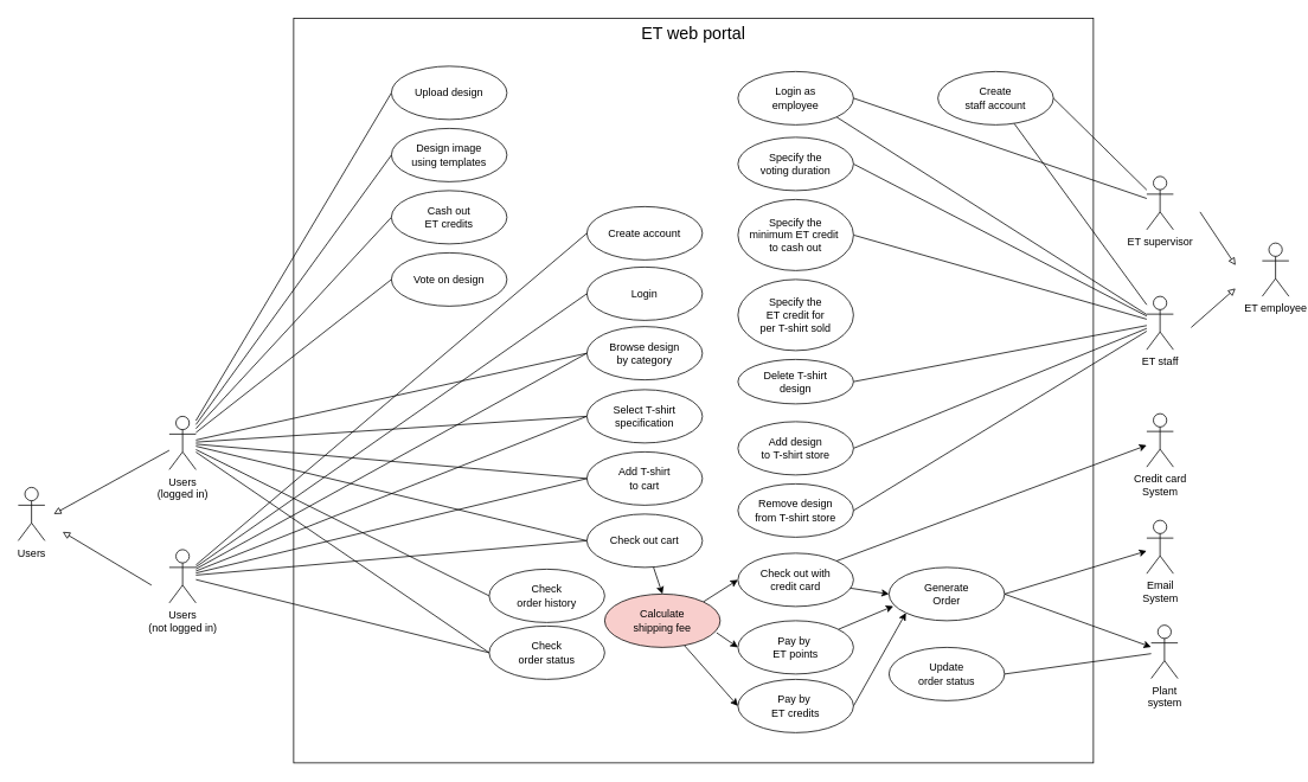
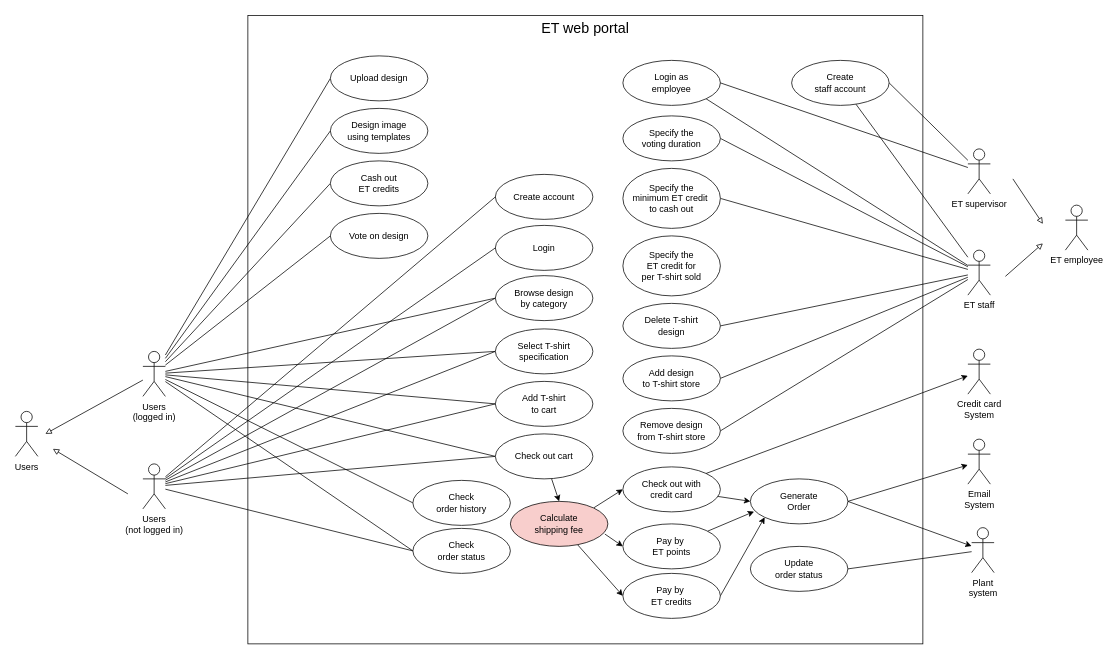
  <mxCell id="0" />
  <mxCell id="1" parent="0" />
  <mxCell id="2" value="ET web portal" style="rounded=0;whiteSpace=wrap;html=1;verticalAlign=top;fontSize=19;" vertex="1" parent="1"><mxGeometry x="330" y="20" width="900" height="838" as="geometry" /></mxCell>
  <mxCell id="3" style="edgeStyle=none;rounded=0;orthogonalLoop=1;jettySize=auto;html=1;entryX=0;entryY=0.5;entryDx=0;entryDy=0;endArrow=none;endFill=0;" edge="1" parent="1" source="14" target="23"><mxGeometry relative="1" as="geometry" /></mxCell>
  <mxCell id="4" style="edgeStyle=none;rounded=0;orthogonalLoop=1;jettySize=auto;html=1;entryX=0;entryY=0.5;entryDx=0;entryDy=0;endArrow=none;endFill=0;" edge="1" parent="1" source="14" target="24"><mxGeometry relative="1" as="geometry" /></mxCell>
  <mxCell id="5" style="edgeStyle=none;rounded=0;orthogonalLoop=1;jettySize=auto;html=1;entryX=0;entryY=0.5;entryDx=0;entryDy=0;endArrow=none;endFill=0;" edge="1" parent="1" source="14" target="27"><mxGeometry relative="1" as="geometry" /></mxCell>
  <mxCell id="6" style="edgeStyle=none;rounded=0;orthogonalLoop=1;jettySize=auto;html=1;entryX=0;entryY=0.5;entryDx=0;entryDy=0;endArrow=none;endFill=0;" edge="1" parent="1" source="14" target="26"><mxGeometry relative="1" as="geometry" /></mxCell>
  <mxCell id="7" style="edgeStyle=none;rounded=0;orthogonalLoop=1;jettySize=auto;html=1;entryX=0;entryY=0.5;entryDx=0;entryDy=0;endArrow=none;endFill=0;" edge="1" parent="1" source="14" target="38"><mxGeometry relative="1" as="geometry" /></mxCell>
  <mxCell id="8" style="edgeStyle=none;rounded=0;orthogonalLoop=1;jettySize=auto;html=1;entryX=0;entryY=0.5;entryDx=0;entryDy=0;endArrow=none;endFill=0;" edge="1" parent="1" source="14" target="37"><mxGeometry relative="1" as="geometry" /></mxCell>
  <mxCell id="9" style="edgeStyle=none;rounded=0;orthogonalLoop=1;jettySize=auto;html=1;entryX=0;entryY=0.5;entryDx=0;entryDy=0;endArrow=none;endFill=0;" edge="1" parent="1" source="14" target="39"><mxGeometry relative="1" as="geometry" /></mxCell>
  <mxCell id="10" style="edgeStyle=none;rounded=0;orthogonalLoop=1;jettySize=auto;html=1;entryX=0;entryY=0.5;entryDx=0;entryDy=0;endArrow=none;endFill=0;" edge="1" parent="1" source="14" target="43"><mxGeometry relative="1" as="geometry" /></mxCell>
  <mxCell id="11" style="edgeStyle=none;rounded=0;orthogonalLoop=1;jettySize=auto;html=1;endArrow=block;endFill=0;" edge="1" parent="1" source="14"><mxGeometry relative="1" as="geometry"><mxPoint x="60" y="578" as="targetPoint" /></mxGeometry></mxCell>
  <mxCell id="12" style="edgeStyle=none;rounded=0;orthogonalLoop=1;jettySize=auto;html=1;entryX=0;entryY=0.5;entryDx=0;entryDy=0;endArrow=none;endFill=0;" edge="1" parent="1" source="14" target="62"><mxGeometry relative="1" as="geometry" /></mxCell>
  <mxCell id="13" style="edgeStyle=none;rounded=0;orthogonalLoop=1;jettySize=auto;html=1;entryX=0;entryY=0.5;entryDx=0;entryDy=0;endArrow=none;endFill=0;" edge="1" parent="1" source="14" target="63"><mxGeometry relative="1" as="geometry" /></mxCell>
  <mxCell id="14" value="Users&lt;br&gt;(logged in)&lt;br&gt;" style="shape=umlActor;verticalLabelPosition=bottom;verticalAlign=top;html=1;movable=1;resizable=1;rotatable=1;deletable=1;editable=1;connectable=1;" parent="1" vertex="1"><mxGeometry x="190" y="468" width="30" height="60" as="geometry" /></mxCell>
  <mxCell id="15" style="edgeStyle=none;rounded=0;orthogonalLoop=1;jettySize=auto;html=1;entryX=1;entryY=1;entryDx=0;entryDy=0;endArrow=none;endFill=0;" edge="1" parent="1" source="22" target="51"><mxGeometry relative="1" as="geometry" /></mxCell>
  <mxCell id="16" style="edgeStyle=none;rounded=0;orthogonalLoop=1;jettySize=auto;html=1;entryX=1;entryY=0.5;entryDx=0;entryDy=0;endArrow=none;endFill=0;" edge="1" parent="1" source="22" target="50"><mxGeometry relative="1" as="geometry" /></mxCell>
  <mxCell id="17" style="edgeStyle=none;rounded=0;orthogonalLoop=1;jettySize=auto;html=1;entryX=1;entryY=0.5;entryDx=0;entryDy=0;endArrow=none;endFill=0;" edge="1" parent="1" source="22" target="52"><mxGeometry relative="1" as="geometry" /></mxCell>
  <mxCell id="18" style="edgeStyle=none;rounded=0;orthogonalLoop=1;jettySize=auto;html=1;endArrow=none;endFill=0;" edge="1" parent="1" source="22" target="79"><mxGeometry relative="1" as="geometry" /></mxCell>
  <mxCell id="19" style="edgeStyle=none;rounded=0;orthogonalLoop=1;jettySize=auto;html=1;entryX=1;entryY=0.5;entryDx=0;entryDy=0;endArrow=none;endFill=0;" edge="1" parent="1" source="22" target="54"><mxGeometry relative="1" as="geometry" /></mxCell>
  <mxCell id="20" style="edgeStyle=none;rounded=0;orthogonalLoop=1;jettySize=auto;html=1;entryX=1;entryY=0.5;entryDx=0;entryDy=0;endArrow=none;endFill=0;" edge="1" parent="1" source="22" target="55"><mxGeometry relative="1" as="geometry" /></mxCell>
  <mxCell id="21" style="edgeStyle=none;rounded=0;orthogonalLoop=1;jettySize=auto;html=1;entryX=1;entryY=0.5;entryDx=0;entryDy=0;endArrow=none;endFill=0;" edge="1" parent="1" source="22" target="56"><mxGeometry relative="1" as="geometry" /></mxCell>
  <mxCell id="22" value="ET staff" style="shape=umlActor;verticalLabelPosition=bottom;verticalAlign=top;html=1;" vertex="1" parent="1"><mxGeometry x="1290" y="333" width="30" height="60" as="geometry" /></mxCell>
  <mxCell id="23" value="Upload design" style="ellipse;whiteSpace=wrap;html=1;" vertex="1" parent="1"><mxGeometry x="440" y="74" width="130" height="60" as="geometry" /></mxCell>
  <mxCell id="24" value="Design image&lt;br&gt;using templates" style="ellipse;whiteSpace=wrap;html=1;" vertex="1" parent="1"><mxGeometry x="440" y="144" width="130" height="60" as="geometry" /></mxCell>
  <mxCell id="25" value="Login" style="ellipse;whiteSpace=wrap;html=1;" vertex="1" parent="1"><mxGeometry x="660" y="300" width="130" height="60" as="geometry" /></mxCell>
  <mxCell id="26" value="Vote on design" style="ellipse;whiteSpace=wrap;html=1;" vertex="1" parent="1"><mxGeometry x="440" y="284" width="130" height="60" as="geometry" /></mxCell>
  <mxCell id="27" value="Cash out&lt;br&gt;ET credits" style="ellipse;whiteSpace=wrap;html=1;" vertex="1" parent="1"><mxGeometry x="440" y="214" width="130" height="60" as="geometry" /></mxCell>
  <mxCell id="28" value="Create account" style="ellipse;whiteSpace=wrap;html=1;" vertex="1" parent="1"><mxGeometry x="660" y="232" width="130" height="60" as="geometry" /></mxCell>
  <mxCell id="29" style="edgeStyle=none;rounded=0;orthogonalLoop=1;jettySize=auto;html=1;entryX=0;entryY=0.5;entryDx=0;entryDy=0;endArrow=none;endFill=0;" edge="1" parent="1" source="36" target="28"><mxGeometry relative="1" as="geometry" /></mxCell>
  <mxCell id="30" style="edgeStyle=none;rounded=0;orthogonalLoop=1;jettySize=auto;html=1;endArrow=none;endFill=0;entryX=0;entryY=0.5;entryDx=0;entryDy=0;" edge="1" parent="1" source="36" target="25"><mxGeometry relative="1" as="geometry"><mxPoint x="520" y="283" as="targetPoint" /></mxGeometry></mxCell>
  <mxCell id="31" style="edgeStyle=none;rounded=0;orthogonalLoop=1;jettySize=auto;html=1;entryX=0;entryY=0.5;entryDx=0;entryDy=0;endArrow=none;endFill=0;" edge="1" parent="1" source="36" target="37"><mxGeometry relative="1" as="geometry" /></mxCell>
  <mxCell id="32" style="edgeStyle=none;rounded=0;orthogonalLoop=1;jettySize=auto;html=1;entryX=0;entryY=0.5;entryDx=0;entryDy=0;endArrow=none;endFill=0;" edge="1" parent="1" source="36" target="38"><mxGeometry relative="1" as="geometry" /></mxCell>
  <mxCell id="33" style="edgeStyle=none;rounded=0;orthogonalLoop=1;jettySize=auto;html=1;entryX=0;entryY=0.5;entryDx=0;entryDy=0;endArrow=none;endFill=0;" edge="1" parent="1" source="36" target="39"><mxGeometry relative="1" as="geometry" /></mxCell>
  <mxCell id="34" style="edgeStyle=none;rounded=0;orthogonalLoop=1;jettySize=auto;html=1;entryX=0;entryY=0.5;entryDx=0;entryDy=0;endArrow=none;endFill=0;" edge="1" parent="1" source="36" target="43"><mxGeometry relative="1" as="geometry" /></mxCell>
  <mxCell id="35" style="edgeStyle=none;rounded=0;orthogonalLoop=1;jettySize=auto;html=1;entryX=0;entryY=0.5;entryDx=0;entryDy=0;endArrow=none;endFill=0;" edge="1" parent="1" source="36" target="62"><mxGeometry relative="1" as="geometry" /></mxCell>
  <mxCell id="36" value="Users&lt;br&gt;(not logged in)" style="shape=umlActor;verticalLabelPosition=bottom;verticalAlign=top;html=1;movable=1;resizable=1;rotatable=1;deletable=1;editable=1;connectable=1;" vertex="1" parent="1"><mxGeometry x="190" y="618" width="30" height="60" as="geometry" /></mxCell>
  <mxCell id="37" value="Select T-shirt&lt;br&gt;specification" style="ellipse;whiteSpace=wrap;html=1;" vertex="1" parent="1"><mxGeometry x="660" y="438" width="130" height="60" as="geometry" /></mxCell>
  <mxCell id="38" value="Browse design&lt;br&gt;by category" style="ellipse;whiteSpace=wrap;html=1;" vertex="1" parent="1"><mxGeometry x="660" y="367" width="130" height="60" as="geometry" /></mxCell>
  <mxCell id="39" value="Add T-shirt&lt;br&gt;to cart" style="ellipse;whiteSpace=wrap;html=1;" vertex="1" parent="1"><mxGeometry x="660" y="508" width="130" height="60" as="geometry" /></mxCell>
  <mxCell id="40" style="edgeStyle=none;rounded=0;orthogonalLoop=1;jettySize=auto;html=1;startArrow=classic;startFill=1;endArrow=none;endFill=0;exitX=0;exitY=0.5;exitDx=0;exitDy=0;entryX=1;entryY=0;entryDx=0;entryDy=0;" edge="1" parent="1" source="67" target="70"><mxGeometry relative="1" as="geometry" /></mxCell>
  <mxCell id="41" style="edgeStyle=none;rounded=0;orthogonalLoop=1;jettySize=auto;html=1;startArrow=classic;startFill=1;endArrow=none;endFill=0;exitX=0;exitY=0.5;exitDx=0;exitDy=0;entryX=0.969;entryY=0.726;entryDx=0;entryDy=0;entryPerimeter=0;" edge="1" parent="1" source="47" target="70"><mxGeometry relative="1" as="geometry" /></mxCell>
  <mxCell id="42" style="edgeStyle=none;rounded=0;orthogonalLoop=1;jettySize=auto;html=1;startArrow=classic;startFill=1;endArrow=none;endFill=0;exitX=0.5;exitY=0;exitDx=0;exitDy=0;" edge="1" parent="1" source="70" target="43"><mxGeometry relative="1" as="geometry" /></mxCell>
  <mxCell id="43" value="Check out cart" style="ellipse;whiteSpace=wrap;html=1;" vertex="1" parent="1"><mxGeometry x="660" y="578" width="130" height="60" as="geometry" /></mxCell>
  <mxCell id="44" style="edgeStyle=none;rounded=0;orthogonalLoop=1;jettySize=auto;html=1;entryX=1;entryY=0.5;entryDx=0;entryDy=0;endArrow=none;endFill=0;exitX=0;exitY=1;exitDx=0;exitDy=0;startArrow=classic;startFill=1;" edge="1" parent="1" source="65" target="45"><mxGeometry relative="1" as="geometry"><mxPoint x="1030.002" y="644.031" as="targetPoint" /></mxGeometry></mxCell>
  <mxCell id="45" value="Pay by&amp;nbsp;&lt;br&gt;ET credits" style="ellipse;whiteSpace=wrap;html=1;" vertex="1" parent="1"><mxGeometry x="830" y="764" width="130" height="60" as="geometry" /></mxCell>
  <mxCell id="46" style="edgeStyle=none;rounded=0;orthogonalLoop=1;jettySize=auto;html=1;endArrow=none;endFill=0;startArrow=classic;startFill=1;exitX=0.038;exitY=0.726;exitDx=0;exitDy=0;exitPerimeter=0;" edge="1" parent="1" source="65" target="47"><mxGeometry relative="1" as="geometry"><mxPoint x="1010" y="678" as="sourcePoint" /></mxGeometry></mxCell>
  <mxCell id="47" value="Pay by&amp;nbsp;&lt;br&gt;ET points" style="ellipse;whiteSpace=wrap;html=1;" vertex="1" parent="1"><mxGeometry x="830" y="698" width="130" height="60" as="geometry" /></mxCell>
  <mxCell id="48" value="Users" style="shape=umlActor;verticalLabelPosition=bottom;verticalAlign=top;html=1;movable=1;resizable=1;rotatable=1;deletable=1;editable=1;connectable=1;" vertex="1" parent="1"><mxGeometry x="20" y="548" width="30" height="60" as="geometry" /></mxCell>
  <mxCell id="49" style="edgeStyle=none;rounded=0;orthogonalLoop=1;jettySize=auto;html=1;endArrow=block;endFill=0;" edge="1" parent="1"><mxGeometry relative="1" as="geometry"><mxPoint x="70" y="598" as="targetPoint" /><mxPoint x="170" y="658" as="sourcePoint" /></mxGeometry></mxCell>
  <mxCell id="50" value="Specify the&lt;br&gt;voting duration" style="ellipse;whiteSpace=wrap;html=1;" vertex="1" parent="1"><mxGeometry x="830" y="154" width="130" height="60" as="geometry" /></mxCell>
  <mxCell id="51" value="Login as&lt;br&gt;employee" style="ellipse;whiteSpace=wrap;html=1;" vertex="1" parent="1"><mxGeometry x="830" y="80" width="130" height="60" as="geometry" /></mxCell>
  <mxCell id="52" value="Specify the&lt;br&gt;minimum ET credit&amp;nbsp;&lt;br&gt;to cash out" style="ellipse;whiteSpace=wrap;html=1;" vertex="1" parent="1"><mxGeometry x="830" y="224" width="130" height="80" as="geometry" /></mxCell>
  <mxCell id="53" value="Specify the&lt;br&gt;ET credit for&lt;br&gt;per T-shirt sold" style="ellipse;whiteSpace=wrap;html=1;" vertex="1" parent="1"><mxGeometry x="830" y="314" width="130" height="80" as="geometry" /></mxCell>
- <mxCell id="54" value="Delete T-shirt&lt;br&gt;design" style="ellipse;whiteSpace=wrap;html=1;" vertex="1" parent="1"><mxGeometry x="830" y="404" width="130" height="50" as="geometry" /></mxCell>
+ <mxCell id="54" value="Delete T-shirt&lt;br&gt;design" style="ellipse;whiteSpace=wrap;html=1;" vertex="1" parent="1"><mxGeometry x="830" y="404" width="130" height="60" as="geometry" /></mxCell>
  <mxCell id="55" value="Add design&lt;br&gt;to T-shirt store" style="ellipse;whiteSpace=wrap;html=1;" vertex="1" parent="1"><mxGeometry x="830" y="474" width="130" height="60" as="geometry" /></mxCell>
  <mxCell id="56" value="Remove design&lt;br&gt;from T-shirt store" style="ellipse;whiteSpace=wrap;html=1;" vertex="1" parent="1"><mxGeometry x="830" y="544" width="130" height="60" as="geometry" /></mxCell>
  <mxCell id="57" style="edgeStyle=none;rounded=0;orthogonalLoop=1;jettySize=auto;html=1;endArrow=none;endFill=0;startArrow=classic;startFill=1;entryX=1;entryY=0.5;entryDx=0;entryDy=0;" edge="1" parent="1" source="58" target="65"><mxGeometry relative="1" as="geometry" /></mxCell>
  <mxCell id="58" value="Email&lt;br&gt;System" style="shape=umlActor;verticalLabelPosition=bottom;verticalAlign=top;html=1;" vertex="1" parent="1"><mxGeometry x="1290" y="585" width="30" height="60" as="geometry" /></mxCell>
  <mxCell id="59" style="edgeStyle=none;rounded=0;orthogonalLoop=1;jettySize=auto;html=1;entryX=1;entryY=0.5;entryDx=0;entryDy=0;endArrow=none;endFill=0;" edge="1" parent="1" source="61" target="64"><mxGeometry relative="1" as="geometry" /></mxCell>
  <mxCell id="60" style="edgeStyle=none;rounded=0;orthogonalLoop=1;jettySize=auto;html=1;entryX=1;entryY=0.5;entryDx=0;entryDy=0;endArrow=none;endFill=0;startArrow=classic;startFill=1;" edge="1" parent="1" source="61" target="65"><mxGeometry relative="1" as="geometry" /></mxCell>
  <mxCell id="61" value="Plant&lt;br&gt;system" style="shape=umlActor;verticalLabelPosition=bottom;verticalAlign=top;html=1;" vertex="1" parent="1"><mxGeometry x="1295" y="703" width="30" height="60" as="geometry" /></mxCell>
  <mxCell id="62" value="Check&lt;br&gt;order status" style="ellipse;whiteSpace=wrap;html=1;" vertex="1" parent="1"><mxGeometry x="550" y="704" width="130" height="60" as="geometry" /></mxCell>
  <mxCell id="63" value="Check&lt;br&gt;order history" style="ellipse;whiteSpace=wrap;html=1;" vertex="1" parent="1"><mxGeometry x="550" y="640" width="130" height="60" as="geometry" /></mxCell>
  <mxCell id="64" value="Update&lt;br&gt;order status" style="ellipse;whiteSpace=wrap;html=1;" vertex="1" parent="1"><mxGeometry x="1000" y="728" width="130" height="60" as="geometry" /></mxCell>
  <mxCell id="65" value="Generate&lt;br&gt;Order" style="ellipse;whiteSpace=wrap;html=1;" vertex="1" parent="1"><mxGeometry x="1000" y="638" width="130" height="60" as="geometry" /></mxCell>
  <mxCell id="66" style="edgeStyle=none;rounded=0;orthogonalLoop=1;jettySize=auto;html=1;startArrow=classic;startFill=1;endArrow=none;endFill=0;exitX=0;exitY=0.5;exitDx=0;exitDy=0;" edge="1" parent="1" source="65" target="67"><mxGeometry relative="1" as="geometry" /></mxCell>
  <mxCell id="67" value="Check out with&lt;br&gt;credit card" style="ellipse;whiteSpace=wrap;html=1;" vertex="1" parent="1"><mxGeometry x="830" y="622" width="130" height="60" as="geometry" /></mxCell>
  <mxCell id="68" style="edgeStyle=none;rounded=0;orthogonalLoop=1;jettySize=auto;html=1;entryX=1;entryY=0;entryDx=0;entryDy=0;startArrow=classic;startFill=1;endArrow=none;endFill=0;" edge="1" parent="1" source="69" target="67"><mxGeometry relative="1" as="geometry" /></mxCell>
  <mxCell id="69" value="Credit card&lt;br&gt;System" style="shape=umlActor;verticalLabelPosition=bottom;verticalAlign=top;html=1;" vertex="1" parent="1"><mxGeometry x="1290" y="465" width="30" height="60" as="geometry" /></mxCell>
  <mxCell id="70" value="Calculate&lt;br&gt;shipping fee" style="ellipse;whiteSpace=wrap;html=1;fillColor=#f8cecc;" vertex="1" parent="1"><mxGeometry x="680" y="668" width="130" height="60" as="geometry" /></mxCell>
  <mxCell id="71" style="edgeStyle=none;rounded=0;orthogonalLoop=1;jettySize=auto;html=1;startArrow=classic;startFill=1;endArrow=none;endFill=0;exitX=0;exitY=0.5;exitDx=0;exitDy=0;" edge="1" parent="1" source="45" target="70"><mxGeometry relative="1" as="geometry"><mxPoint x="840" y="662" as="sourcePoint" /><mxPoint x="800.962" y="686.787" as="targetPoint" /></mxGeometry></mxCell>
  <mxCell id="72" style="edgeStyle=none;rounded=0;orthogonalLoop=1;jettySize=auto;html=1;exitX=0.75;exitY=1;exitDx=0;exitDy=0;startArrow=classic;startFill=1;endArrow=none;endFill=0;" edge="1" parent="1" source="2" target="2"><mxGeometry relative="1" as="geometry" /></mxCell>
  <mxCell id="73" style="edgeStyle=none;rounded=0;orthogonalLoop=1;jettySize=auto;html=1;entryX=1;entryY=0.5;entryDx=0;entryDy=0;fontSize=19;startArrow=none;startFill=0;endArrow=none;endFill=0;" edge="1" parent="1" source="75" target="79"><mxGeometry relative="1" as="geometry" /></mxCell>
  <mxCell id="74" style="edgeStyle=none;rounded=0;orthogonalLoop=1;jettySize=auto;html=1;entryX=1;entryY=0.5;entryDx=0;entryDy=0;fontSize=19;startArrow=none;startFill=0;endArrow=none;endFill=0;" edge="1" parent="1" source="75" target="51"><mxGeometry relative="1" as="geometry" /></mxCell>
  <mxCell id="75" value="ET supervisor" style="shape=umlActor;verticalLabelPosition=bottom;verticalAlign=top;html=1;" vertex="1" parent="1"><mxGeometry x="1290" y="198" width="30" height="60" as="geometry" /></mxCell>
  <mxCell id="76" style="edgeStyle=none;rounded=0;orthogonalLoop=1;jettySize=auto;html=1;endArrow=block;endFill=0;" edge="1" parent="1"><mxGeometry relative="1" as="geometry"><mxPoint x="1390" y="298" as="targetPoint" /><mxPoint x="1350" y="238" as="sourcePoint" /></mxGeometry></mxCell>
  <mxCell id="77" value="ET employee" style="shape=umlActor;verticalLabelPosition=bottom;verticalAlign=top;html=1;movable=1;resizable=1;rotatable=1;deletable=1;editable=1;connectable=1;" vertex="1" parent="1"><mxGeometry x="1420" y="273" width="30" height="60" as="geometry" /></mxCell>
  <mxCell id="78" style="edgeStyle=none;rounded=0;orthogonalLoop=1;jettySize=auto;html=1;endArrow=block;endFill=0;" edge="1" parent="1"><mxGeometry relative="1" as="geometry"><mxPoint x="1390" y="324" as="targetPoint" /><mxPoint x="1340" y="368" as="sourcePoint" /></mxGeometry></mxCell>
  <mxCell id="79" value="Create&lt;br&gt;staff account" style="ellipse;whiteSpace=wrap;html=1;" vertex="1" parent="1"><mxGeometry x="1055" y="80" width="130" height="60" as="geometry" /></mxCell>
